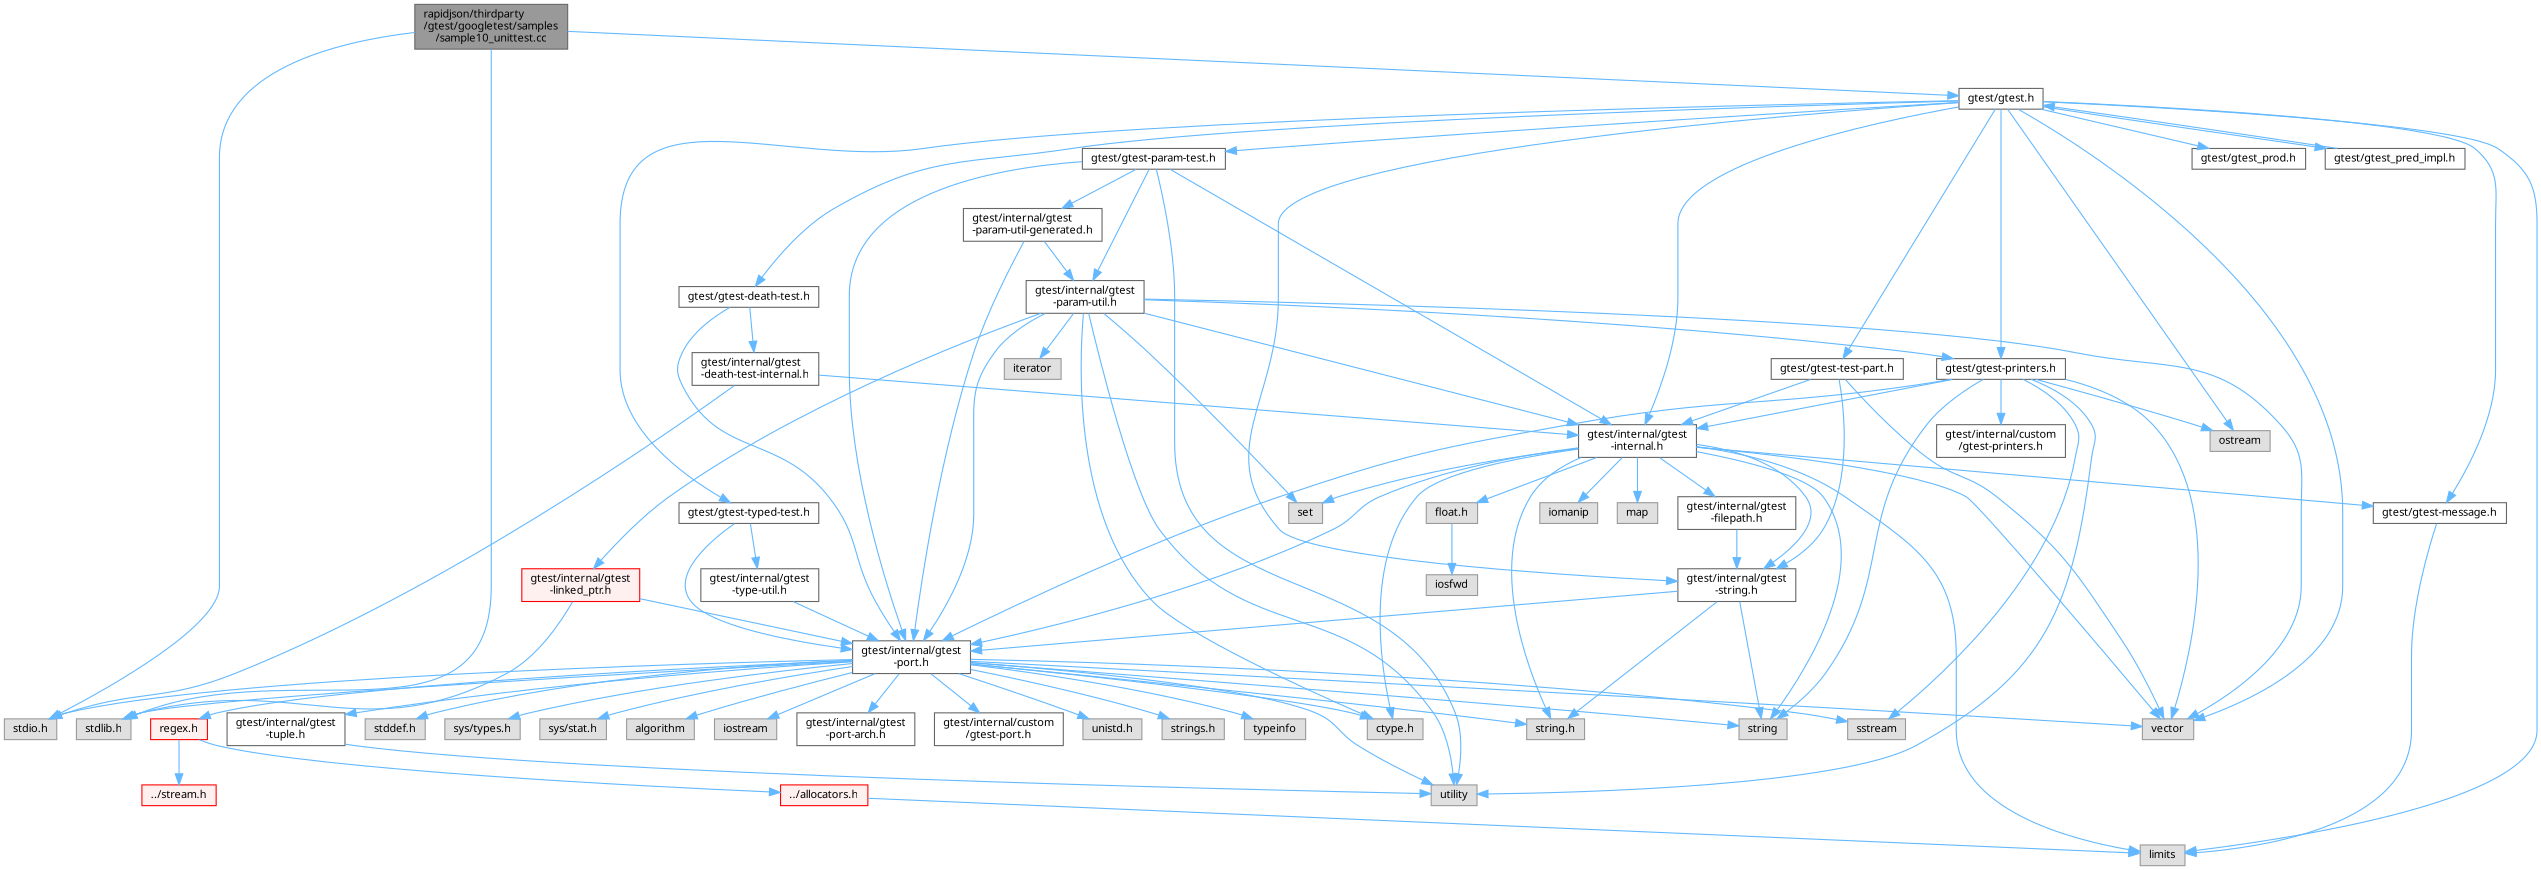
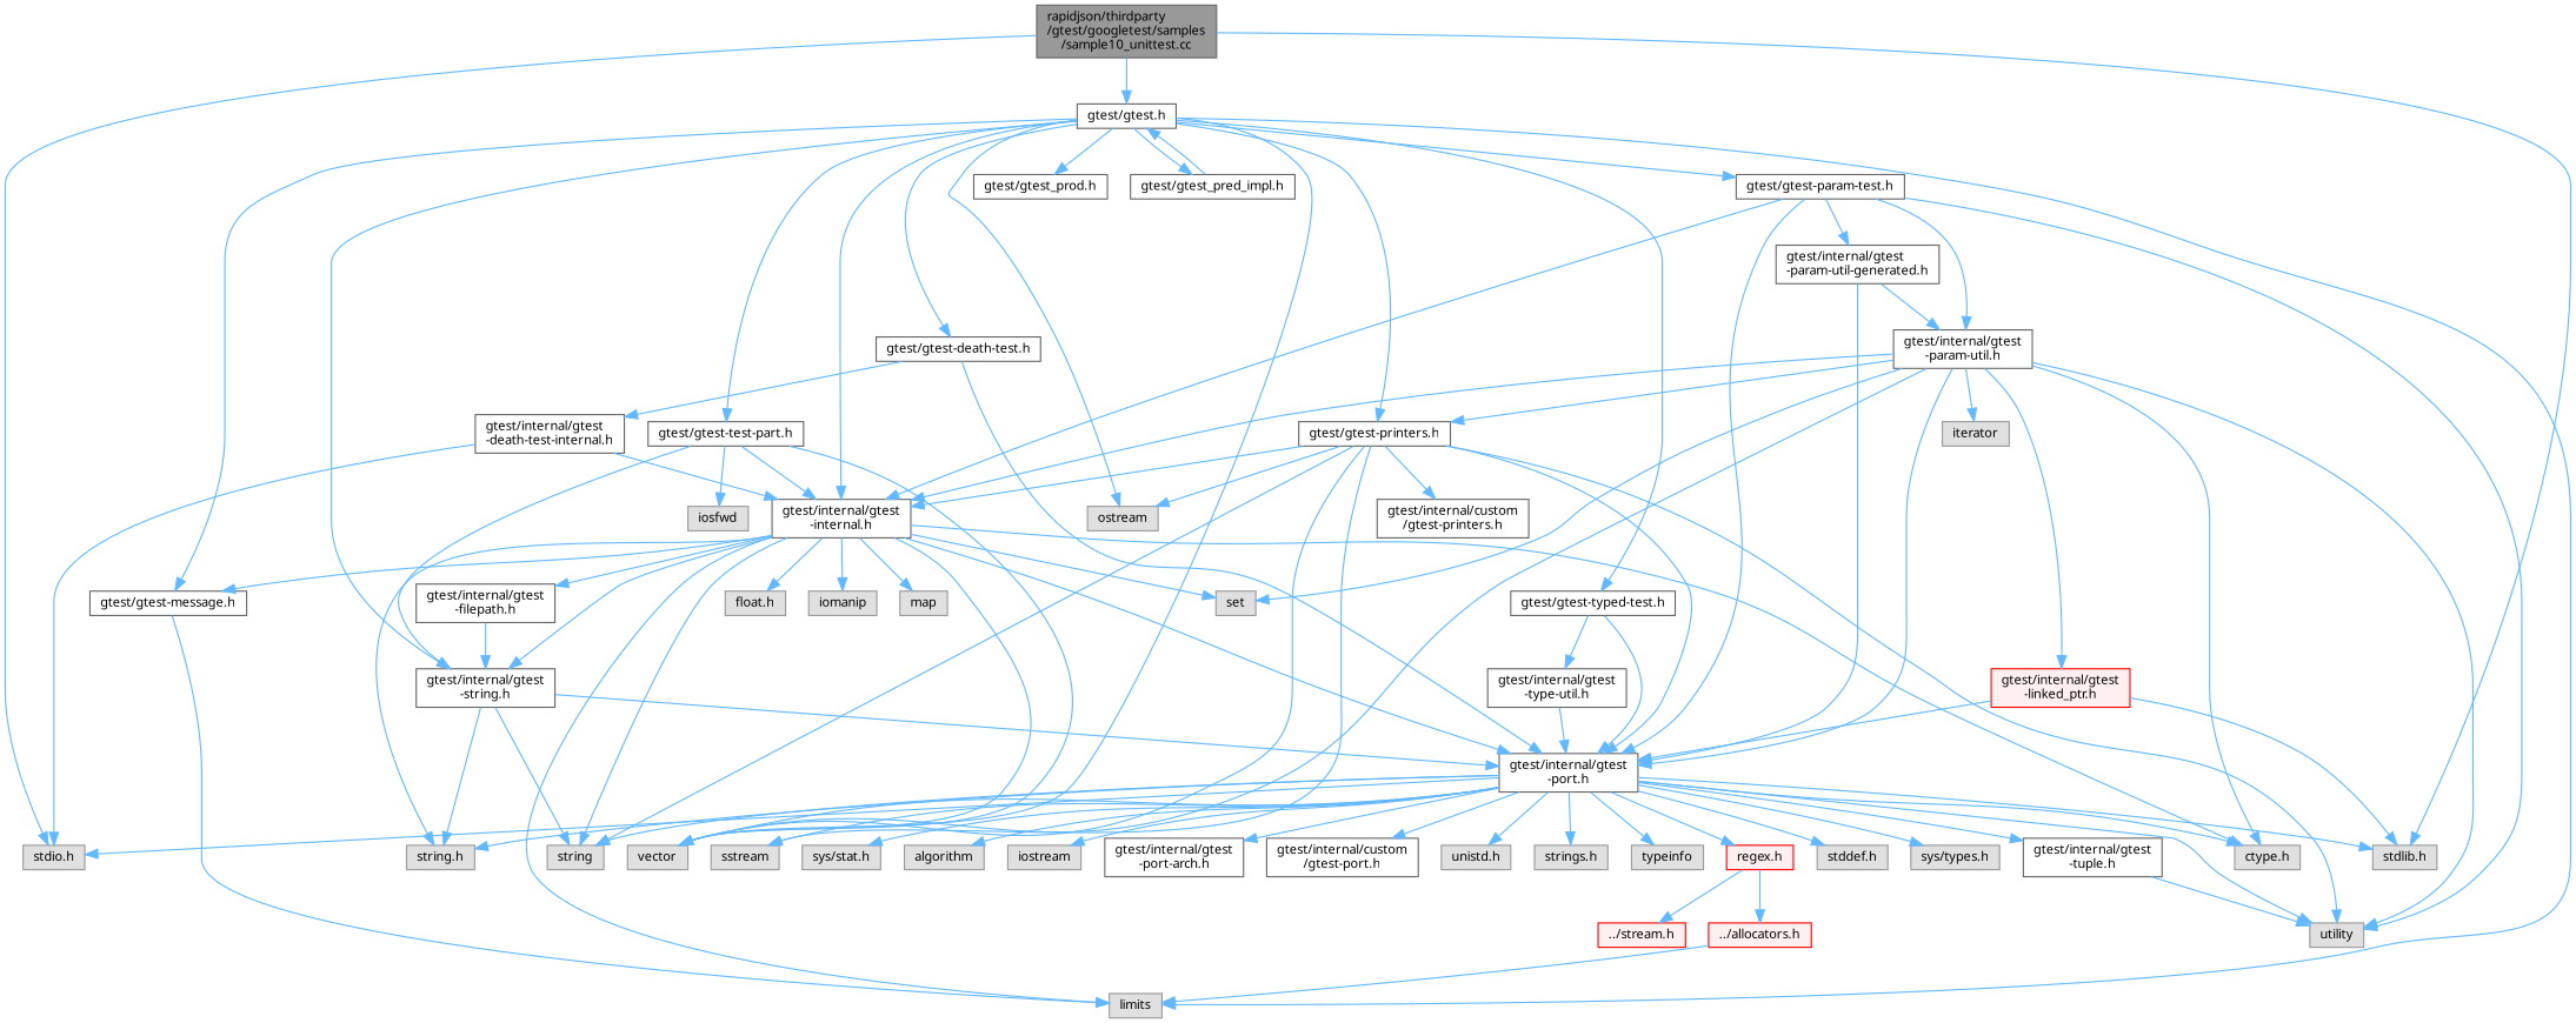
  digraph {
    fontname="Noto Sans"
    node [color=grey60 fillcolor="#E0E0E0" fontname="Noto Sans" fontsize=10 shape=box style=filled]
    edge [color=steelblue1 fontname="Noto Sans" fontsize=10 labelfontname=Helvetica labelfontsize=10 style=solid]
    n1 [color=gray40 fillcolor=grey60 fontcolor=black height=0.2 label="rapidjson/thirdparty\l/gtest/googletest/samples\l/sample10_unittest.cc" width=0.4]
    n2 [height=0.2 label="stdio.h" width=0.4]
    n3 [height=0.2 label="stdlib.h" width=0.4]
    n4 [color=grey40 fillcolor=white height=0.2 label="gtest/gtest.h" width=0.4]
    n5 [height=0.2 label=limits width=0.4]
    n6 [height=0.2 label=ostream width=0.4]
    n7 [height=0.2 label=vector width=0.4]
    n8 [color=grey40 fillcolor=white height=0.2 label="gtest/internal/gtest\l-internal.h" width=0.4]
    n9 [color=grey40 fillcolor=white height=0.2 label="gtest/gtest-message.h" width=0.4]
    n10 [color=grey40 fillcolor=white height=0.2 label="gtest/internal/gtest\l-string.h" width=0.4]
    n11 [color=grey40 fillcolor=white height=0.2 label="gtest/gtest-death-test.h" width=0.4]
    n12 [color=grey40 fillcolor=white height=0.2 label="gtest/gtest-param-test.h" width=0.4]
    n13 [color=grey40 fillcolor=white height=0.2 label="gtest/gtest-printers.h" width=0.4]
    n14 [color=grey40 fillcolor=white height=0.2 label="gtest/gtest_prod.h" width=0.4]
    n15 [color=grey40 fillcolor=white height=0.2 label="gtest/gtest-test-part.h" width=0.4]
    n16 [color=grey40 fillcolor=white height=0.2 label="gtest/gtest-typed-test.h" width=0.4]
    n17 [color=grey40 fillcolor=white height=0.2 label="gtest/gtest_pred_impl.h" width=0.4]
    n18 [color=grey40 fillcolor=white height=0.2 label="gtest/internal/gtest\l-port.h" width=0.4]
    n19 [height=0.2 label="ctype.h" width=0.4]
    n20 [height=0.2 label="string.h" width=0.4]
    n21 [height=0.2 label=string width=0.4]
    n22 [height=0.2 label="float.h" width=0.4]
    n23 [height=0.2 label=iomanip width=0.4]
    n24 [height=0.2 label=map width=0.4]
    n25 [height=0.2 label=set width=0.4]
    n26 [color=grey40 fillcolor=white height=0.2 label="gtest/internal/gtest\l-filepath.h" width=0.4]
    n27 [color=grey40 fillcolor=white height=0.2 label="gtest/internal/gtest\l-death-test-internal.h" width=0.4]
    n28 [height=0.2 label=utility width=0.4]
    n29 [color=grey40 fillcolor=white height=0.2 label="gtest/internal/gtest\l-param-util.h" width=0.4]
    n30 [color=grey40 fillcolor=white height=0.2 label="gtest/internal/gtest\l-param-util-generated.h" width=0.4]
    n31 [height=0.2 label=sstream width=0.4]
    n32 [color=grey40 fillcolor=white height=0.2 label="gtest/internal/custom\l/gtest-printers.h" width=0.4]
    n33 [height=0.2 label=iosfwd width=0.4]
    n34 [color=grey40 fillcolor=white height=0.2 label="gtest/internal/gtest\l-type-util.h" width=0.4]
    n35 [height=0.2 label="stddef.h" width=0.4]
    n36 [height=0.2 label="sys/types.h" width=0.4]
    n37 [height=0.2 label="sys/stat.h" width=0.4]
    n38 [height=0.2 label=algorithm width=0.4]
    n39 [height=0.2 label=iostream width=0.4]
    n40 [color=grey40 fillcolor=white height=0.2 label="gtest/internal/gtest\l-port-arch.h" width=0.4]
    n41 [color=grey40 fillcolor=white height=0.2 label="gtest/internal/custom\l/gtest-port.h" width=0.4]
    n42 [height=0.2 label="unistd.h" width=0.4]
    n43 [height=0.2 label="strings.h" width=0.4]
    n44 [color=red fillcolor="#FFF0F0" height=0.2 label="regex.h" width=0.4]
    n45 [height=0.2 label=typeinfo width=0.4]
    n46 [color=grey40 fillcolor=white height=0.2 label="gtest/internal/gtest\l-tuple.h" width=0.4]
    n47 [color=red fillcolor="#FFF0F0" height=0.2 label="../allocators.h" width=0.4]
    n48 [color=red fillcolor="#FFF0F0" height=0.2 label="../stream.h" width=0.4]
    n49 [height=0.2 label=iterator width=0.4]
    n50 [color=red fillcolor="#FFF0F0" height=0.2 label="gtest/internal/gtest\l-linked_ptr.h" width=0.4]
    n1 -> n2
    n1 -> n3
    n1 -> n4
    n4 -> n5
    n4 -> n6
    n4 -> n7
    n4 -> n8
    n4 -> n9
    n4 -> n10
    n4 -> n11
    n4 -> n12
    n4 -> n13
    n4 -> n14
    n4 -> n15
    n4 -> n16
    n4 -> n17
    n8 -> n5
    n8 -> n7
    n8 -> n9
    n8 -> n10
    n8 -> n18
    n8 -> n19
    n8 -> n20
    n8 -> n21
    n8 -> n22
    n8 -> n23
    n8 -> n24
    n8 -> n25
    n8 -> n26
    n9 -> n5
    n10 -> n18
    n10 -> n20
    n10 -> n21
    n11 -> n18
    n11 -> n27
    n12 -> n8
    n12 -> n18
    n12 -> n28
    n12 -> n29
    n12 -> n30
    n13 -> n6
    n13 -> n7
    n13 -> n8
    n13 -> n18
    n13 -> n21
    n13 -> n28
    n13 -> n31
    n13 -> n32
    n15 -> n7
    n15 -> n8
    n15 -> n10
-   n22 -> n33
+   n15 -> n33
    n16 -> n18
    n16 -> n34
    n17 -> n4
    n18 -> n2
    n18 -> n3
    n18 -> n7
    n18 -> n19
    n18 -> n20
    n18 -> n21
    n18 -> n28
    n18 -> n31
    n18 -> n35
    n18 -> n36
    n18 -> n37
    n18 -> n38
    n18 -> n39
    n18 -> n40
    n18 -> n41
    n18 -> n42
    n18 -> n43
    n18 -> n44
    n18 -> n45
    n18 -> n46
    n26 -> n10
    n27 -> n2
    n27 -> n8
    n29 -> n7
    n29 -> n8
    n29 -> n13
    n29 -> n18
    n29 -> n19
    n29 -> n25
    n29 -> n28
    n29 -> n49
    n29 -> n50
    n30 -> n18
    n30 -> n29
    n34 -> n18
    n44 -> n47
    n44 -> n48
    n46 -> n28
    n47 -> n5
    n50 -> n3
    n50 -> n18
  }
